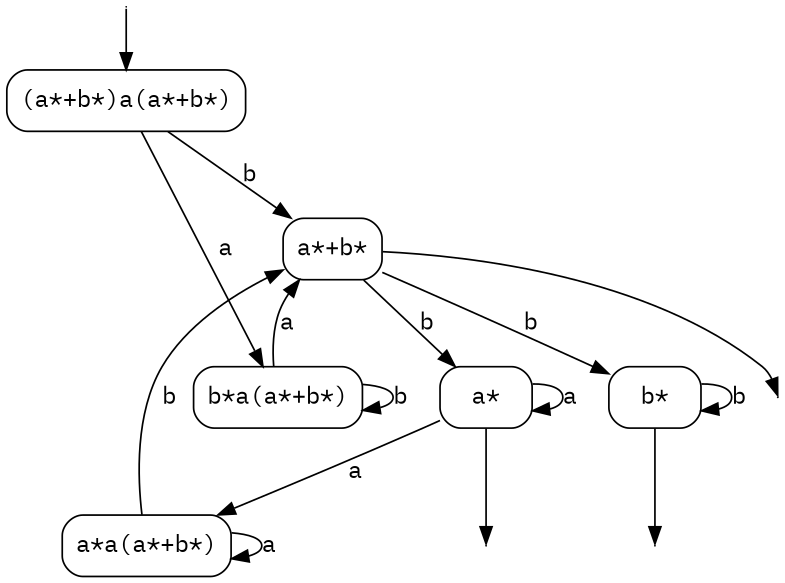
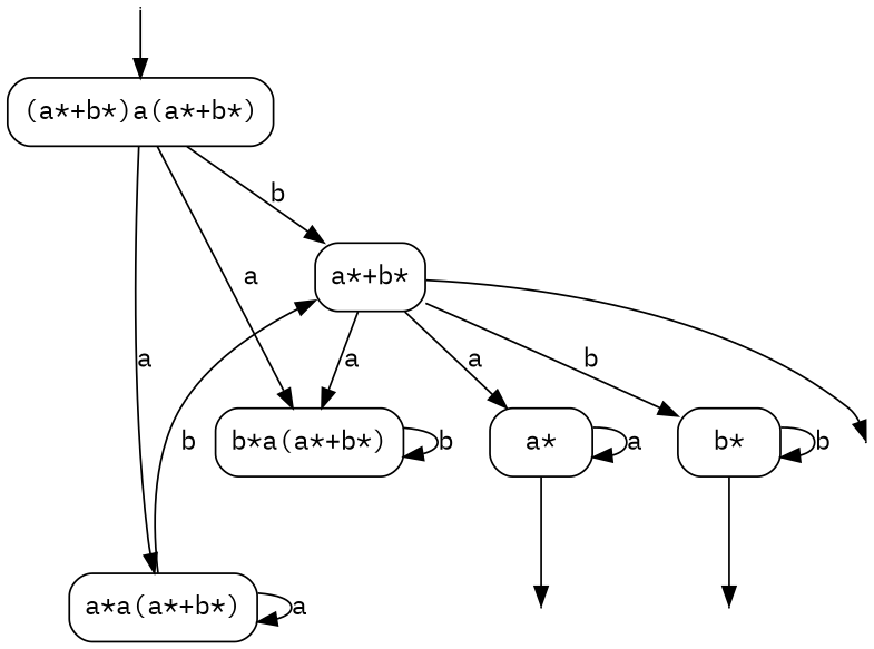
  digraph {
    fontname="IBM Plex Mono"
    rankdir=TB
    vcsn_context="lal_char(ab)_b"
    node [fontname="IBM Plex Mono" shape=box style=rounded]
    edge [fontname="IBM Plex Mono"]
    I0 [shape=point width=0 style=""]
    F1 [shape=point width=0 style=""]
    F4 [shape=point width=0 style=""]
    F5 [shape=point width=0 style=""]
    n5 [label="(a*+b*)a(a*+b*)"]
    n6 [label="a*+b*"]
    n7 [label="a*a(a*+b*)"]
    n8 [label="b*a(a*+b*)"]
    n9 [label="a*"]
    n10 [label="b*"]
    subgraph sub_1 {
      I0
      F1
      F4
      F5
    }
    subgraph sub_2 {
      n5
      n6
      n7
      n8
      n9
      n10
    }
    I0 -> n5
    n5 -> n6 [label=b]
-   n9 -> n7 [label=a]
+   n5 -> n7 [label=a]
    n5 -> n8 [label=a]
    n6 -> F1
-   n6 -> n9 [label=b]
+   n6 -> n9 [label=a]
    n6 -> n10 [label=b]
    n7 -> n6 [label=b]
    n7 -> n7 [label=a]
-   n8 -> n6 [label=a]
+   n6 -> n8 [label=a]
    n8 -> n8 [label=b]
    n9 -> F4
    n9 -> n9 [label=a]
    n10 -> F5
    n10 -> n10 [label=b]
  }
